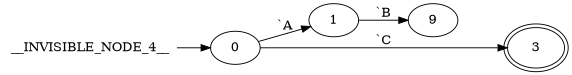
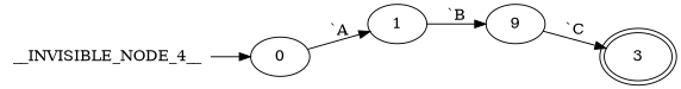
  digraph {
    rankdir=LR
    n1 [height=.0 label=__INVISIBLE_NODE_4__ shape=none width=.0]
    0
    1
    n4 [label=9]
    3 [peripheries=2]
    n1 -> 0
    0 -> 1 [label="`A"]
    1 -> n4 [label="`B"]
-   0 -> 3 [label="`C"]
+   n4 -> 3 [label="`C"]
  }
